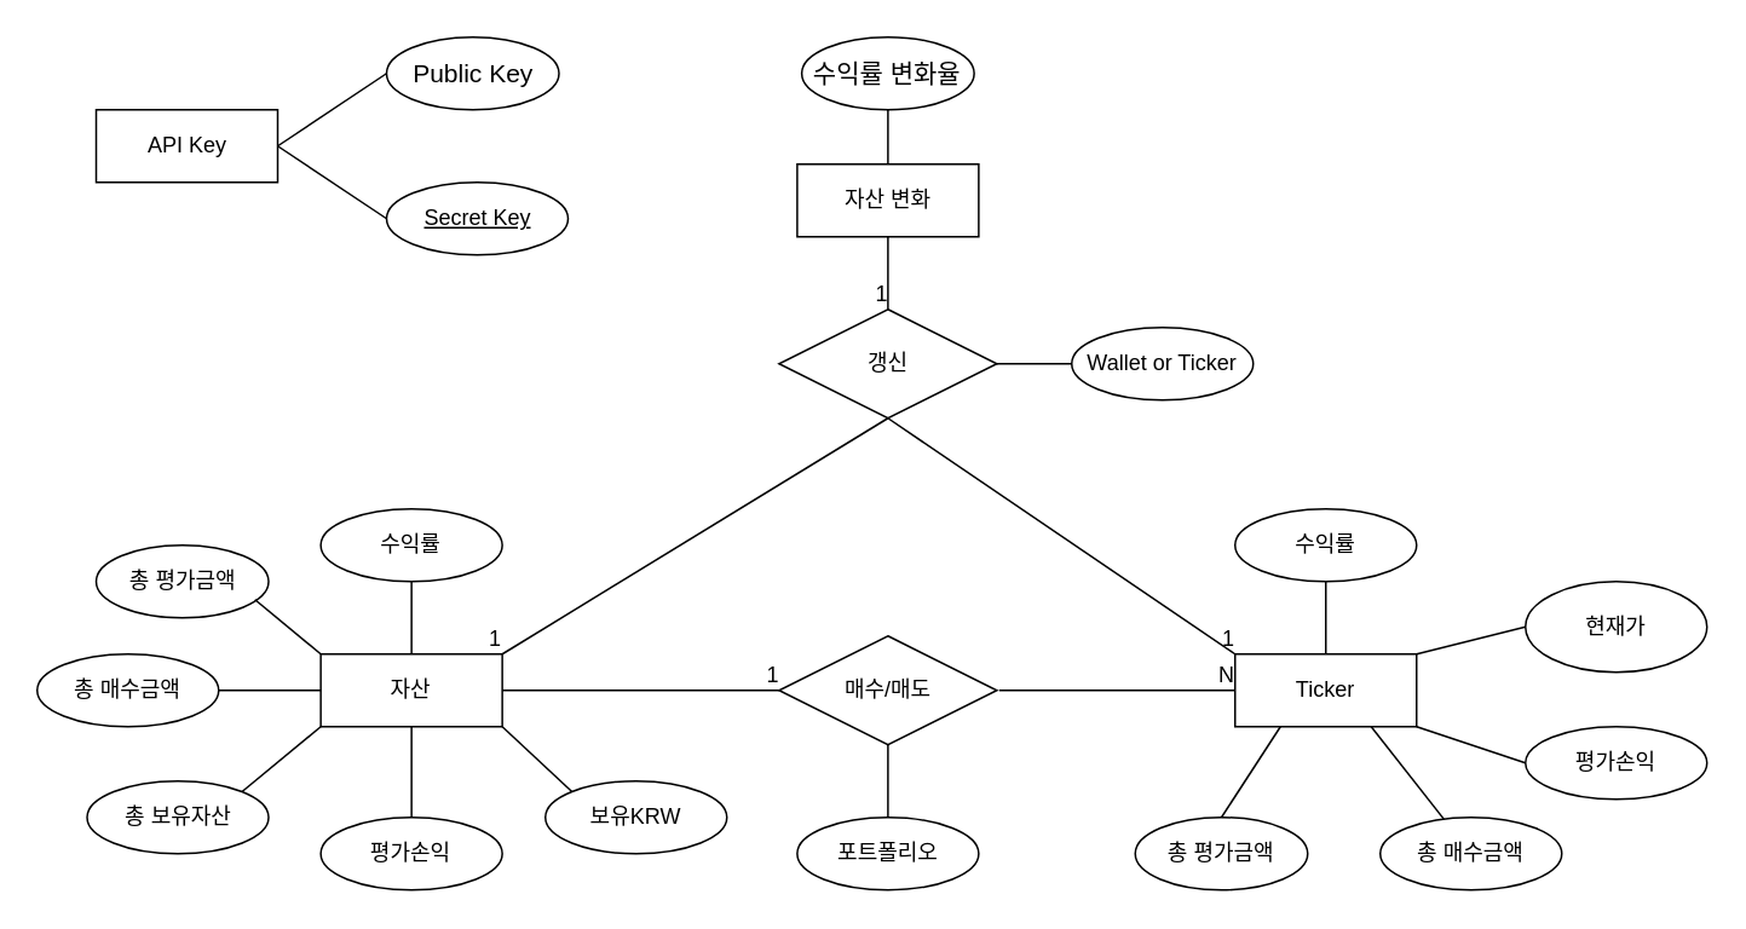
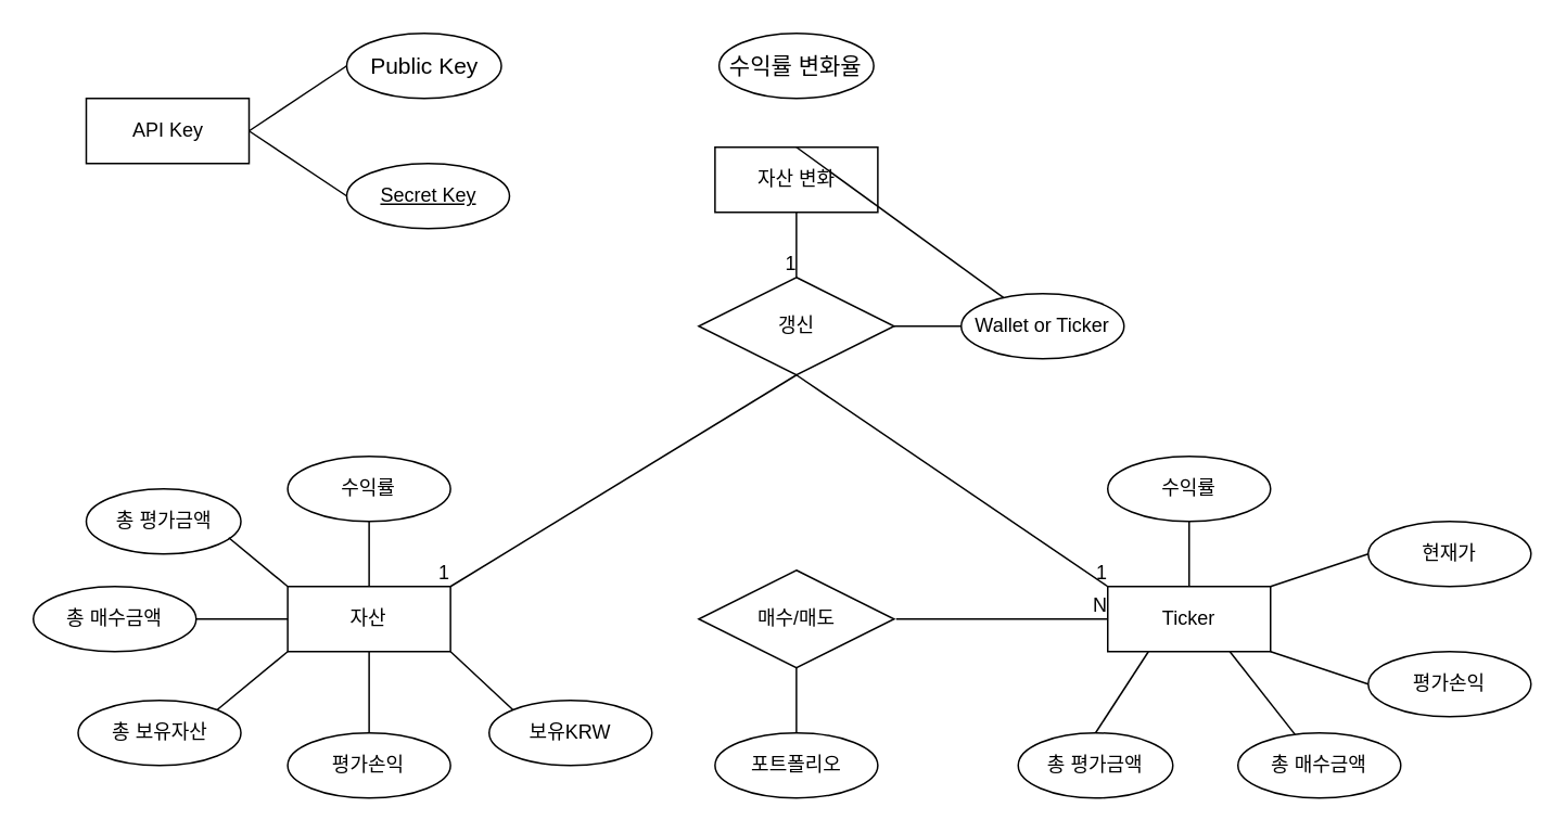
  <mxCell id="0" />
  <mxCell id="1" parent="0" />
  <mxCell id="2" value="자산" style="whiteSpace=wrap;html=1;align=center;" parent="1" vertex="1"><mxGeometry x="176.25" y="360" width="100" height="40" as="geometry" /></mxCell>
  <mxCell id="3" value="보유KRW" style="ellipse;whiteSpace=wrap;html=1;align=center;" parent="1" vertex="1"><mxGeometry x="300" y="430" width="100" height="40" as="geometry" /></mxCell>
  <mxCell id="4" value="총 보유자산" style="ellipse;whiteSpace=wrap;html=1;align=center;" parent="1" vertex="1"><mxGeometry x="47.5" y="430" width="100" height="40" as="geometry" /></mxCell>
  <mxCell id="5" value="총 매수금액" style="ellipse;whiteSpace=wrap;html=1;align=center;" parent="1" vertex="1"><mxGeometry x="20" y="360" width="100" height="40" as="geometry" /></mxCell>
  <mxCell id="6" value="총 평가금액" style="ellipse;whiteSpace=wrap;html=1;align=center;" parent="1" vertex="1"><mxGeometry x="52.5" y="300" width="95" height="40" as="geometry" /></mxCell>
  <mxCell id="7" value="평가손익" style="ellipse;whiteSpace=wrap;html=1;align=center;" parent="1" vertex="1"><mxGeometry x="176.25" y="450" width="100" height="40" as="geometry" /></mxCell>
  <mxCell id="8" value="수익률" style="ellipse;whiteSpace=wrap;html=1;align=center;" parent="1" vertex="1"><mxGeometry x="176.25" y="280" width="100" height="40" as="geometry" /></mxCell>
  <mxCell id="9" value="포트폴리오" style="ellipse;whiteSpace=wrap;html=1;align=center;" parent="1" vertex="1"><mxGeometry x="438.75" y="450" width="100" height="40" as="geometry" /></mxCell>
  <mxCell id="10" value="" style="endArrow=none;html=1;rounded=0;exitX=0;exitY=0;exitDx=0;exitDy=0;" parent="1" source="2" edge="1"><mxGeometry width="50" height="50" relative="1" as="geometry"><mxPoint x="206.25" y="390" as="sourcePoint" /><mxPoint x="140" y="330" as="targetPoint" /></mxGeometry></mxCell>
  <mxCell id="11" value="" style="endArrow=none;html=1;rounded=0;exitX=0;exitY=0.5;exitDx=0;exitDy=0;entryX=1;entryY=0.5;entryDx=0;entryDy=0;" parent="1" source="2" target="5" edge="1"><mxGeometry width="50" height="50" relative="1" as="geometry"><mxPoint x="216.25" y="400" as="sourcePoint" /><mxPoint x="161.25" y="350" as="targetPoint" /></mxGeometry></mxCell>
  <mxCell id="12" value="" style="endArrow=none;html=1;rounded=0;entryX=1;entryY=1;entryDx=0;entryDy=0;exitX=0;exitY=0;exitDx=0;exitDy=0;" parent="1" source="3" target="2" edge="1"><mxGeometry width="50" height="50" relative="1" as="geometry"><mxPoint x="226.25" y="410" as="sourcePoint" /><mxPoint x="278.75" y="400" as="targetPoint" /></mxGeometry></mxCell>
  <mxCell id="13" value="" style="endArrow=none;html=1;rounded=0;entryX=0;entryY=1;entryDx=0;entryDy=0;exitX=1;exitY=0;exitDx=0;exitDy=0;" parent="1" source="4" target="2" edge="1"><mxGeometry width="50" height="50" relative="1" as="geometry"><mxPoint x="236.25" y="420" as="sourcePoint" /><mxPoint x="181.25" y="370" as="targetPoint" /></mxGeometry></mxCell>
  <mxCell id="14" value="" style="endArrow=none;html=1;rounded=0;exitX=0.5;exitY=0;exitDx=0;exitDy=0;entryX=0.5;entryY=1;entryDx=0;entryDy=0;" parent="1" source="2" target="8" edge="1"><mxGeometry width="50" height="50" relative="1" as="geometry"><mxPoint x="246.25" y="430" as="sourcePoint" /><mxPoint x="191.25" y="380" as="targetPoint" /></mxGeometry></mxCell>
  <mxCell id="15" value="" style="endArrow=none;html=1;rounded=0;exitX=0.5;exitY=1;exitDx=0;exitDy=0;entryX=0.5;entryY=0;entryDx=0;entryDy=0;" parent="1" source="35" target="9" edge="1"><mxGeometry width="50" height="50" relative="1" as="geometry"><mxPoint x="276.25" y="440" as="sourcePoint" /><mxPoint x="221.25" y="390" as="targetPoint" /></mxGeometry></mxCell>
  <mxCell id="16" value="" style="endArrow=none;html=1;rounded=0;exitX=0.5;exitY=1;exitDx=0;exitDy=0;entryX=0.5;entryY=0;entryDx=0;entryDy=0;" parent="1" source="2" target="7" edge="1"><mxGeometry width="50" height="50" relative="1" as="geometry"><mxPoint x="266.25" y="450" as="sourcePoint" /><mxPoint x="211.25" y="400" as="targetPoint" /></mxGeometry></mxCell>
  <mxCell id="17" value="Ticker" style="whiteSpace=wrap;html=1;align=center;" parent="1" vertex="1"><mxGeometry x="680" y="360" width="100" height="40" as="geometry" /></mxCell>
  <mxCell id="18" value="총 매수금액" style="ellipse;whiteSpace=wrap;html=1;align=center;" parent="1" vertex="1"><mxGeometry x="760" y="450" width="100" height="40" as="geometry" /></mxCell>
  <mxCell id="19" value="총 평가금액" style="ellipse;whiteSpace=wrap;html=1;align=center;" parent="1" vertex="1"><mxGeometry x="625" y="450" width="95" height="40" as="geometry" /></mxCell>
  <mxCell id="20" value="평가손익" style="ellipse;whiteSpace=wrap;html=1;align=center;" parent="1" vertex="1"><mxGeometry x="840" y="400" width="100" height="40" as="geometry" /></mxCell>
  <mxCell id="21" value="수익률" style="ellipse;whiteSpace=wrap;html=1;align=center;" parent="1" vertex="1"><mxGeometry x="680" y="280" width="100" height="40" as="geometry" /></mxCell>
  <mxCell id="22" value="" style="endArrow=none;html=1;rounded=0;exitX=0.25;exitY=1;exitDx=0;exitDy=0;entryX=0.5;entryY=0;entryDx=0;entryDy=0;" parent="1" source="17" target="19" edge="1"><mxGeometry width="50" height="50" relative="1" as="geometry"><mxPoint x="710" y="395" as="sourcePoint" /><mxPoint x="655" y="345" as="targetPoint" /></mxGeometry></mxCell>
  <mxCell id="23" value="" style="endArrow=none;html=1;rounded=0;exitX=0.75;exitY=1;exitDx=0;exitDy=0;" parent="1" source="17" target="18" edge="1"><mxGeometry width="50" height="50" relative="1" as="geometry"><mxPoint x="720" y="405" as="sourcePoint" /><mxPoint x="665" y="355" as="targetPoint" /></mxGeometry></mxCell>
  <mxCell id="24" value="" style="endArrow=none;html=1;rounded=0;exitX=1;exitY=0;exitDx=0;exitDy=0;entryX=1;entryY=0;entryDx=0;entryDy=0;" parent="1" source="17" target="17" edge="1"><mxGeometry width="50" height="50" relative="1" as="geometry"><mxPoint x="750" y="435" as="sourcePoint" /><mxPoint x="695" y="385" as="targetPoint" /></mxGeometry></mxCell>
  <mxCell id="25" value="" style="endArrow=none;html=1;rounded=0;exitX=1;exitY=1;exitDx=0;exitDy=0;entryX=0;entryY=0.5;entryDx=0;entryDy=0;" parent="1" source="17" target="20" edge="1"><mxGeometry width="50" height="50" relative="1" as="geometry"><mxPoint x="770" y="455" as="sourcePoint" /><mxPoint x="715" y="405" as="targetPoint" /></mxGeometry></mxCell>
  <mxCell id="26" value="API Key" style="whiteSpace=wrap;html=1;align=center;" parent="1" vertex="1"><mxGeometry x="52.5" y="60" width="100" height="40" as="geometry" /></mxCell>
  <mxCell id="27" value="Secret Key" style="ellipse;whiteSpace=wrap;html=1;align=center;fontStyle=4;" parent="1" vertex="1"><mxGeometry x="212.5" y="100" width="100" height="40" as="geometry" /></mxCell>
  <mxCell id="28" value="" style="endArrow=none;html=1;rounded=0;exitX=1;exitY=0.5;exitDx=0;exitDy=0;entryX=0;entryY=0.5;entryDx=0;entryDy=0;" parent="1" source="26" target="50" edge="1"><mxGeometry relative="1" as="geometry"><mxPoint x="272.5" y="200" as="sourcePoint" /><mxPoint x="212.5" y="40" as="targetPoint" /></mxGeometry></mxCell>
  <mxCell id="29" value="" style="endArrow=none;html=1;rounded=0;exitX=1;exitY=0.5;exitDx=0;exitDy=0;entryX=0;entryY=0.5;entryDx=0;entryDy=0;" parent="1" source="26" target="27" edge="1"><mxGeometry relative="1" as="geometry"><mxPoint x="162.5" y="90" as="sourcePoint" /><mxPoint x="222.5" y="50" as="targetPoint" /></mxGeometry></mxCell>
  <mxCell id="30" value="자산 변화" style="whiteSpace=wrap;html=1;align=center;" parent="1" vertex="1"><mxGeometry x="438.75" y="90" width="100" height="40" as="geometry" /></mxCell>
  <mxCell id="31" value="&lt;div style=&quot;text-align: left;&quot;&gt;&lt;font face=&quot;Apple SD Gothic Neo, arial, sans-serif&quot;&gt;&lt;span style=&quot;font-size: 14px;&quot;&gt;수익률 변화율&lt;/span&gt;&lt;/font&gt;&lt;/div&gt;" style="ellipse;whiteSpace=wrap;html=1;align=center;fontColor=default;labelBackgroundColor=default;" parent="1" vertex="1"><mxGeometry x="441.25" y="20" width="95" height="40" as="geometry" /></mxCell>
- <mxCell id="32" value="" style="endArrow=none;html=1;rounded=0;exitX=0.5;exitY=0;exitDx=0;exitDy=0;entryX=0.5;entryY=1;entryDx=0;entryDy=0;" parent="1" source="30" target="31" edge="1"><mxGeometry width="50" height="50" relative="1" as="geometry"><mxPoint x="466.25" y="90" as="sourcePoint" /><mxPoint x="411.25" y="40" as="targetPoint" /></mxGeometry></mxCell>
- <mxCell id="33" value="현재가" style="ellipse;whiteSpace=wrap;html=1;align=center;" parent="1" vertex="1"><mxGeometry x="840" y="320" width="100" height="50" as="geometry" /></mxCell>
+ <mxCell id="32" value="" style="endArrow=none;html=1;rounded=0;exitX=0.5;exitY=0;exitDx=0;exitDy=0;" parent="1" source="30" target="49" edge="1"><mxGeometry width="50" height="50" relative="1" as="geometry"><mxPoint x="466.25" y="90" as="sourcePoint" /><mxPoint x="411.25" y="40" as="targetPoint" /></mxGeometry></mxCell>
+ <mxCell id="33" value="현재가" style="ellipse;whiteSpace=wrap;html=1;align=center;" parent="1" vertex="1"><mxGeometry x="840" y="320" width="100" height="40" as="geometry" /></mxCell>
  <mxCell id="34" value="" style="endArrow=none;html=1;rounded=0;exitX=1;exitY=0;exitDx=0;exitDy=0;entryX=0;entryY=0.5;entryDx=0;entryDy=0;" parent="1" source="17" target="33" edge="1"><mxGeometry width="50" height="50" relative="1" as="geometry"><mxPoint x="870" y="500" as="sourcePoint" /><mxPoint x="850" y="360" as="targetPoint" /></mxGeometry></mxCell>
  <mxCell id="35" value="매수/매도" style="shape=rhombus;perimeter=rhombusPerimeter;whiteSpace=wrap;html=1;align=center;" vertex="1" parent="1"><mxGeometry x="428.75" y="350" width="120" height="60" as="geometry" /></mxCell>
- <mxCell id="36" value="" style="endArrow=none;html=1;rounded=0;entryX=0;entryY=0.5;entryDx=0;entryDy=0;exitX=1;exitY=0.5;exitDx=0;exitDy=0;" edge="1" parent="1" source="2" target="35"><mxGeometry relative="1" as="geometry"><mxPoint x="268.75" y="380" as="sourcePoint" /><mxPoint x="398.75" y="380" as="targetPoint" /></mxGeometry></mxCell>
- <mxCell id="37" value="1" style="resizable=0;html=1;align=right;verticalAlign=bottom;" connectable="0" vertex="1" parent="36"><mxGeometry x="1" relative="1" as="geometry" /></mxCell>
  <mxCell id="38" value="" style="endArrow=none;html=1;rounded=0;entryX=0.5;entryY=1;entryDx=0;entryDy=0;" edge="1" parent="1" source="17" target="21"><mxGeometry width="50" height="50" relative="1" as="geometry"><mxPoint x="690" y="375" as="sourcePoint" /><mxPoint x="647.5" y="345" as="targetPoint" /></mxGeometry></mxCell>
  <mxCell id="39" value="" style="endArrow=none;html=1;rounded=0;entryX=0;entryY=0.5;entryDx=0;entryDy=0;" edge="1" parent="1" target="17"><mxGeometry relative="1" as="geometry"><mxPoint x="550" y="380" as="sourcePoint" /><mxPoint x="798.75" y="380" as="targetPoint" /></mxGeometry></mxCell>
  <mxCell id="40" value="N" style="resizable=0;html=1;align=right;verticalAlign=bottom;" connectable="0" vertex="1" parent="39"><mxGeometry x="1" relative="1" as="geometry" /></mxCell>
  <mxCell id="41" value="갱신" style="shape=rhombus;perimeter=rhombusPerimeter;whiteSpace=wrap;html=1;align=center;" vertex="1" parent="1"><mxGeometry x="428.75" y="170" width="120" height="60" as="geometry" /></mxCell>
  <mxCell id="42" value="" style="endArrow=none;html=1;rounded=0;entryX=1;entryY=0;entryDx=0;entryDy=0;exitX=0.5;exitY=1;exitDx=0;exitDy=0;" edge="1" parent="1" source="41" target="2"><mxGeometry relative="1" as="geometry"><mxPoint x="306.25" y="350" as="sourcePoint" /><mxPoint x="438.75" y="350" as="targetPoint" /></mxGeometry></mxCell>
  <mxCell id="43" value="1" style="resizable=0;html=1;align=right;verticalAlign=bottom;" connectable="0" vertex="1" parent="42"><mxGeometry x="1" relative="1" as="geometry" /></mxCell>
  <mxCell id="44" value="" style="endArrow=none;html=1;rounded=0;exitX=0.5;exitY=1;exitDx=0;exitDy=0;" edge="1" parent="1" source="30" target="41"><mxGeometry relative="1" as="geometry"><mxPoint x="558.75" y="350" as="sourcePoint" /><mxPoint x="691.25" y="350" as="targetPoint" /></mxGeometry></mxCell>
  <mxCell id="45" value="1" style="resizable=0;html=1;align=right;verticalAlign=bottom;" connectable="0" vertex="1" parent="44"><mxGeometry x="1" relative="1" as="geometry" /></mxCell>
  <mxCell id="46" value="" style="endArrow=none;html=1;rounded=0;entryX=0;entryY=0;entryDx=0;entryDy=0;exitX=0.5;exitY=1;exitDx=0;exitDy=0;" edge="1" parent="1" source="41" target="17"><mxGeometry relative="1" as="geometry"><mxPoint x="611" y="330" as="sourcePoint" /><mxPoint x="551" y="300" as="targetPoint" /></mxGeometry></mxCell>
  <mxCell id="47" value="1" style="resizable=0;html=1;align=right;verticalAlign=bottom;" connectable="0" vertex="1" parent="46"><mxGeometry x="1" relative="1" as="geometry" /></mxCell>
  <mxCell id="48" value="" style="endArrow=none;html=1;rounded=0;entryX=0;entryY=0.5;entryDx=0;entryDy=0;exitX=1;exitY=0.5;exitDx=0;exitDy=0;" edge="1" parent="1" target="49" source="41"><mxGeometry width="50" height="50" relative="1" as="geometry"><mxPoint x="940" y="230" as="sourcePoint" /><mxPoint x="820" y="230" as="targetPoint" /></mxGeometry></mxCell>
  <mxCell id="49" value="Wallet or Ticker" style="ellipse;whiteSpace=wrap;html=1;align=center;" vertex="1" parent="1"><mxGeometry x="590" y="180" width="100" height="40" as="geometry" /></mxCell>
  <mxCell id="50" value="&lt;div style=&quot;text-align: left;&quot;&gt;&lt;font face=&quot;Apple SD Gothic Neo, arial, sans-serif&quot;&gt;&lt;span style=&quot;font-size: 14px;&quot;&gt;Public Key&lt;/span&gt;&lt;/font&gt;&lt;/div&gt;" style="ellipse;whiteSpace=wrap;html=1;align=center;fontColor=default;labelBackgroundColor=default;" vertex="1" parent="1"><mxGeometry x="212.5" y="20" width="95" height="40" as="geometry" /></mxCell>
